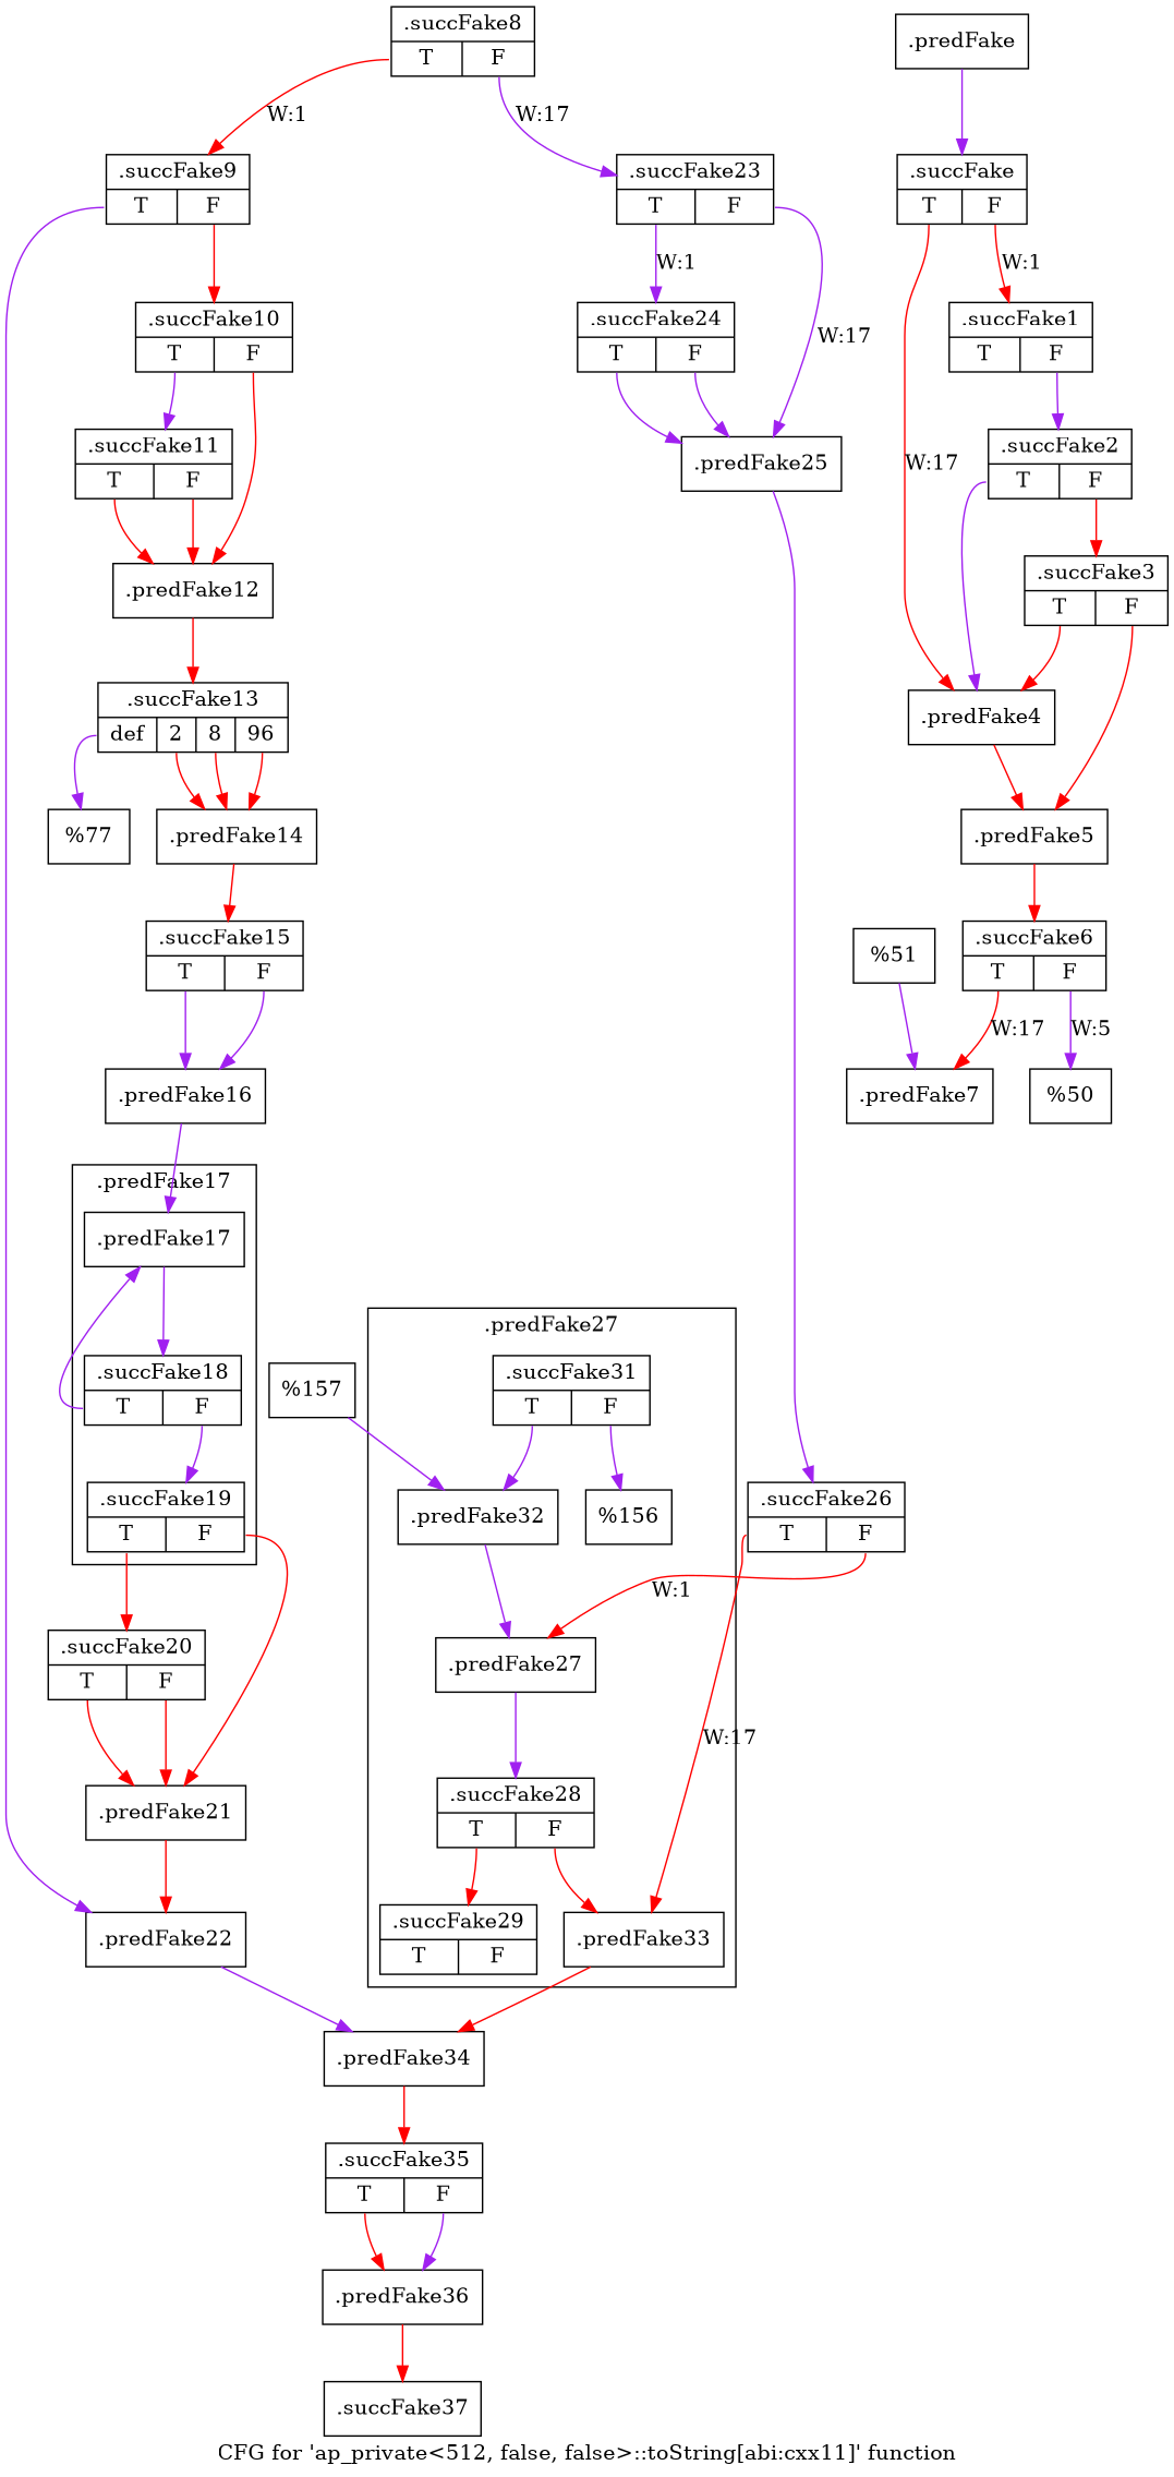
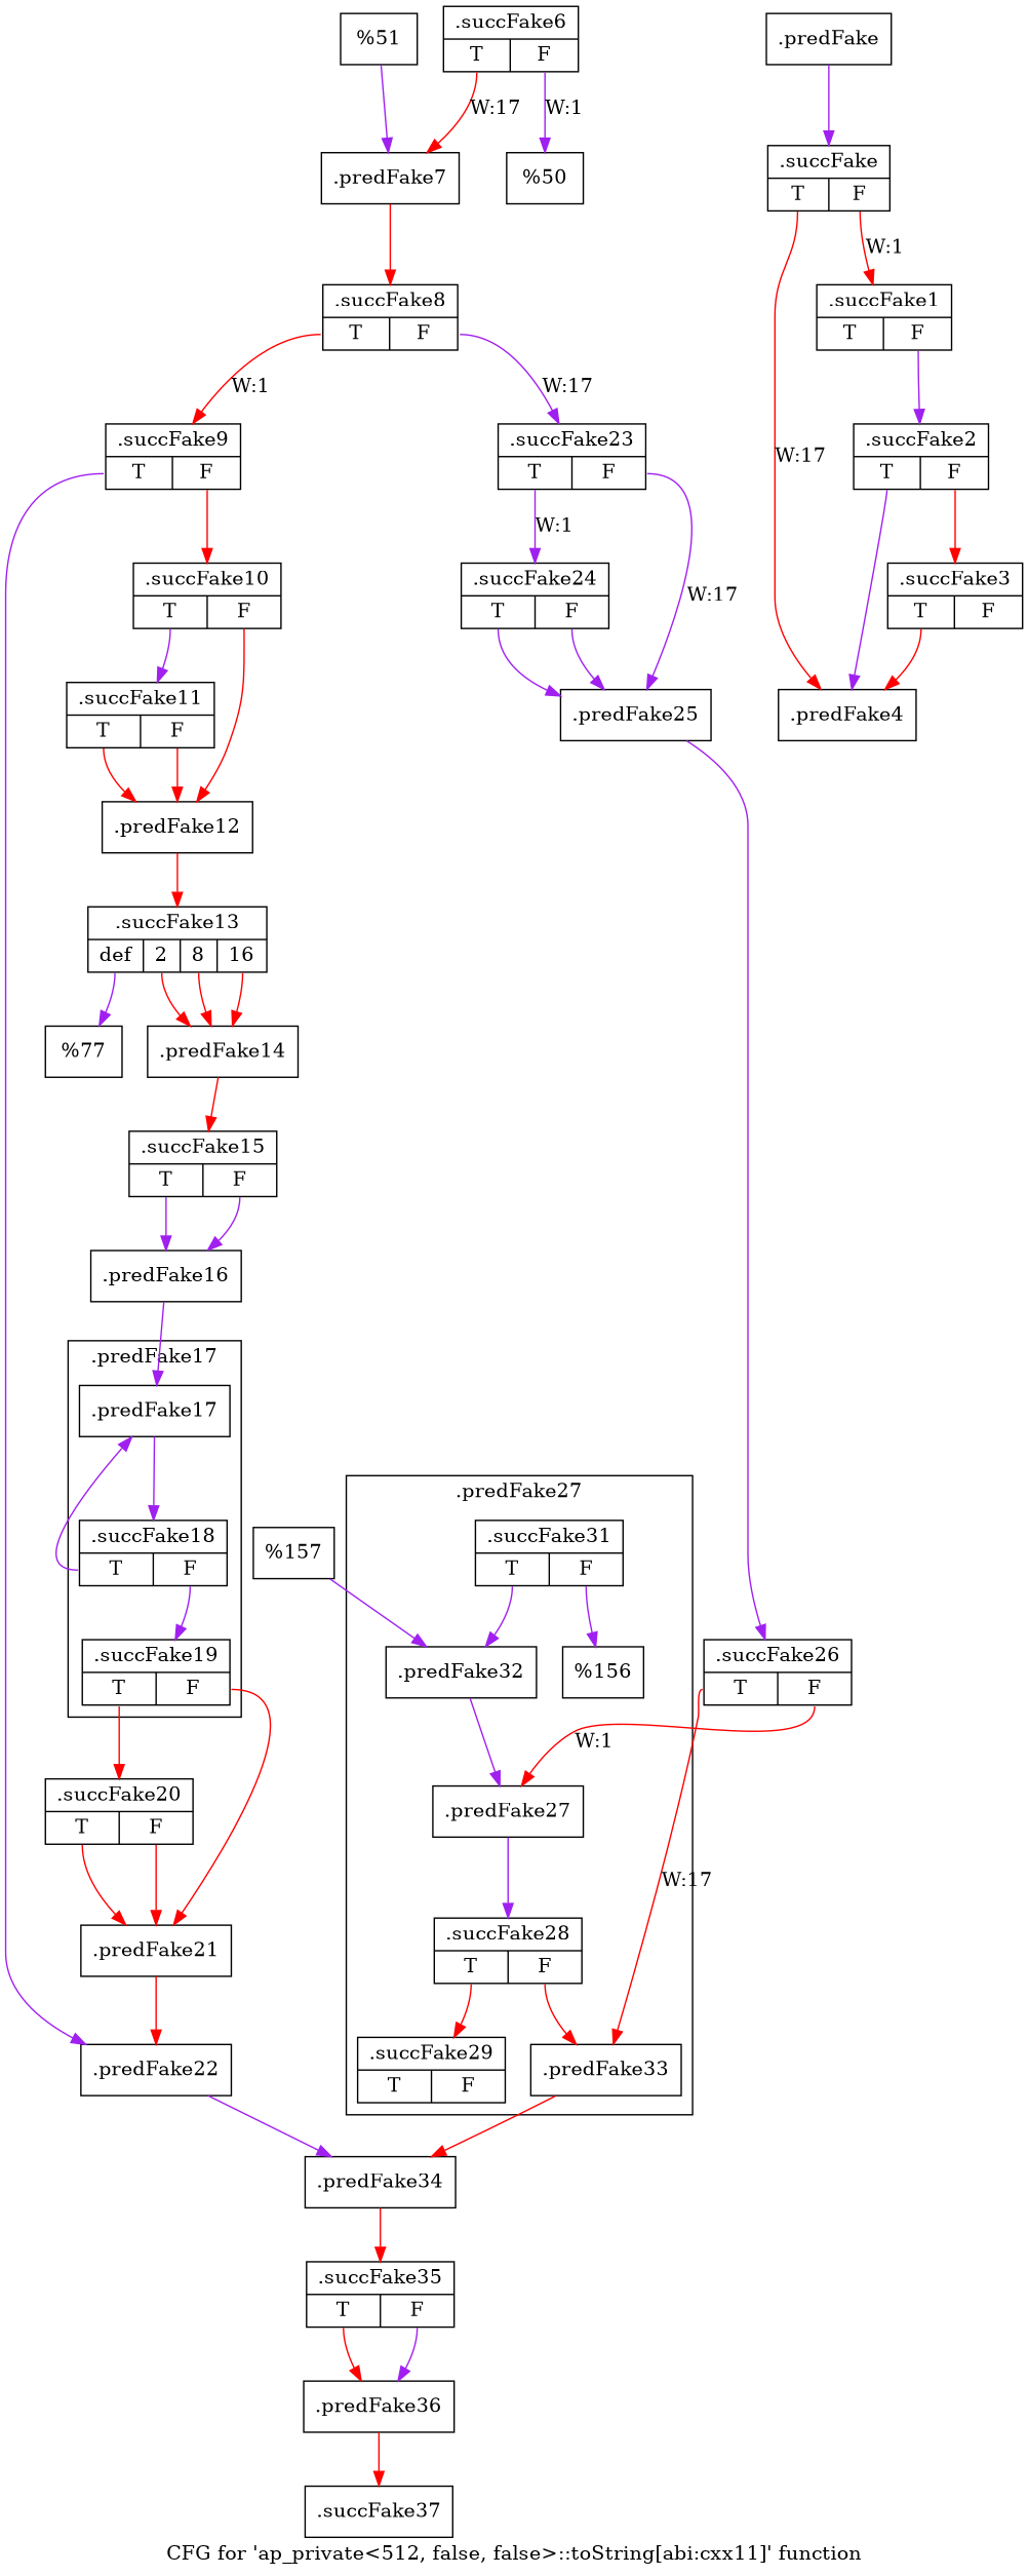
  digraph {
    label="CFG for 'ap_private\<512, false, false\>::toString[abi:cxx11]' function"
    node [filename="/mnt/xilinx/Vitis_HLS/2021.2/include/etc/ap_private.h" linenumber=5959 shape=record]
    edge [color=red execusionnum=0 filename="/mnt/xilinx/Vitis_HLS/2021.2/include/etc/ap_private.h" tailport=s0]
    n1 [label="{.predFake17}" linenumber=6007]
    n2 [label="{.succFake18|{<s0>T|<s1>F}}" linenumber=6007]
    n3 [label="{.succFake19|{<s0>T|<s1>F}}" linenumber=6014]
    n4 [label="{.predFake33}" linenumber=6047]
    n5 [label="{.predFake27}" linenumber=6036]
    n6 [label="{.succFake28|{<s0>T|<s1>F}}" linenumber=6036]
    n7 [label="{%156}" linenumber=6042]
    n8 [label="{.predFake32}" linenumber=6043]
    n9 [label="{.succFake29|{<s0>T|<s1>F}}" linenumber=6042]
    n10 [label="{.succFake31|{<s0>T|<s1>F}}" linenumber=6042]
    n11 [label="{.succFake20|{<s0>T|<s1>F}}" linenumber=6014]
    n12 [label="{.predFake21}" linenumber=6015]
    n13 [label="{.predFake34}" linenumber=6048]
    n14 [label="{.predFake}" filename="" linenumber=""]
    n15 [label="{.succFake|{<s0>T|<s1>F}}"]
    n16 [label="{.predFake4}" filename="" linenumber=""]
    n17 [label="{.succFake1|{<s0>T|<s1>F}}"]
-   n18 [label="{.predFake5}"]
    n19 [label="{.succFake2|{<s0>T|<s1>F}}"]
    n20 [label="{.succFake6|{<s0>T|<s1>F}}"]
    n21 [label="{.succFake3|{<s0>T|<s1>F}}"]
    n22 [label="{.predFake7}" linenumber=5963]
    n23 [label="{%50}"]
    n24 [label="{.succFake8|{<s0>T|<s1>F}}" linenumber=5965]
    n25 [label="{.succFake9|{<s0>T|<s1>F}}" linenumber=5971]
    n26 [label="{.succFake23|{<s0>T|<s1>F}}" linenumber=6023]
    n27 [label="{%51}"]
    n28 [label="{.predFake22}" linenumber=6016]
    n29 [label="{.succFake10|{<s0>T|<s1>F}}" linenumber=5977]
    n30 [label="{.succFake24|{<s0>T|<s1>F}}" linenumber=6023]
    n31 [label="{.predFake25}" linenumber=6033]
    n32 [label="{.succFake11|{<s0>T|<s1>F}}" linenumber=5977]
    n33 [label="{.predFake12}" linenumber=5988]
    n34 [label="{.succFake26|{<s0>T|<s1>F}}" linenumber=6033]
    n35 [label="{.succFake35|{<s0>T|<s1>F}}" linenumber=6048]
-   n36 [label="{.succFake13|{<s0>def|<s1>2|<s2>8|<s3>96}}" linenumber=5988]
+   n36 [label="{.succFake13|{<s0>def|<s1>2|<s2>8|<s3>16}}" linenumber=5988]
    n37 [label="{%77}" linenumber=5999]
    n38 [label="{.predFake14}" linenumber=6001]
    n39 [label="{.succFake15|{<s0>T|<s1>F}}" linenumber=6003]
    n40 [label="{.predFake16}" linenumber=6003]
    n41 [label="{.predFake36}" linenumber=6048]
    n42 [label="{%157}" linenumber=6042]
    n43 [label="{.succFake37}" linenumber=6048]
    subgraph cluster_1 {
      invocationtime=-1
      label=".predFake17"
      tripcount=0
      n1
      n2
      n3
    }
    subgraph cluster_2 {
      invocationtime=1
      label=".predFake27"
      tripcount=0
      n4
      n5
      n6
      n7
      n8
      n9
      n10
    }
    n1 -> n2 [color=purple]
    n2 -> n1 [color=purple memoryops="_ZZNK10ap_privateILi512ELb0ELb0EE8toStringB5cxx11EhbE6digits_read:6009"]
    n2 -> n3 [color=purple tailport=s1]
    n3 -> n11
    n3 -> n12 [tailport=s1 execusionnum="" filename=""]
    n4 -> n13
    n5 -> n6 [color=purple]
    n6 -> n4 [tailport=s1 filename=""]
    n6 -> n9
    n8 -> n5 [color=purple memoryops="_ZZNK10ap_privateILi512ELb0ELb0EE8toStringB5cxx11EhbE6digits_read:6043"]
    n10 -> n7 [color=purple tailport=s1 execusionnum="" filename=""]
    n10 -> n8 [color=purple]
    n11 -> n12 [memoryops="_ZZNK10ap_privateILi512ELb0ELb0EE8toStringB5cxx11EhbE6digits_read:6014"]
    n11 -> n12 [tailport=s1 execusionnum="" filename=""]
    n12 -> n28
    n13 -> n35
    n14 -> n15 [color=purple execusionnum=16]
    n15 -> n16 [label="W:17" execusionnum="" filename=""]
    n15 -> n17 [label="W:1" tailport=s1]
-   n16 -> n18 [execusionnum=16 filename=""]
    n17 -> n19 [color=purple tailport=s1]
-   n18 -> n20 [execusionnum=16]
    n19 -> n16 [color=purple execusionnum="" filename=""]
    n19 -> n21 [tailport=s1]
    n20 -> n22 [execusionnum=16 label="W:17"]
-   n20 -> n23 [color=purple label="W:5" tailport=s1 execusionnum="" filename=""]
+   n20 -> n23 [color=purple label="W:1" tailport=s1 execusionnum="" filename=""]
    n21 -> n16 [execusionnum="" filename=""]
-   n21 -> n18 [tailport=s1 execusionnum="" filename=""]
+   n22 -> n24 [execusionnum=16]
    n24 -> n25 [label="W:1"]
    n24 -> n26 [color=purple execusionnum=16 label="W:17" tailport=s1]
    n25 -> n28 [color=purple]
    n25 -> n29 [tailport=s1]
    n26 -> n30 [color=purple label="W:1"]
    n26 -> n31 [color=purple label="W:17" tailport=s1 execusionnum="" filename=""]
    n27 -> n22 [color=purple execusionnum="" filename=""]
    n28 -> n13 [color=purple]
    n29 -> n32 [color=purple]
    n29 -> n33 [tailport=s1 execusionnum="" filename=""]
    n30 -> n31 [color=purple]
    n30 -> n31 [color=purple tailport=s1 execusionnum="" filename=""]
    n31 -> n34 [color=purple execusionnum=16]
    n32 -> n33
    n32 -> n33 [tailport=s1 execusionnum="" filename=""]
    n33 -> n36
    n34 -> n4 [execusionnum=16 label="W:17"]
    n34 -> n5 [label="W:1" tailport=s1]
    n35 -> n41 [execusionnum="" filename=""]
    n35 -> n41 [color=purple tailport=s1]
    n36 -> n37 [color=purple execusionnum="" filename=""]
    n36 -> n38 [tailport=s1]
    n36 -> n38 [tailport=s2]
    n36 -> n38 [tailport=s3]
    n38 -> n39
    n39 -> n40 [color=purple]
    n39 -> n40 [color=purple tailport=s1]
    n40 -> n1 [color=purple]
    n41 -> n43
    n42 -> n8 [color=purple execusionnum="" filename=""]
  }
